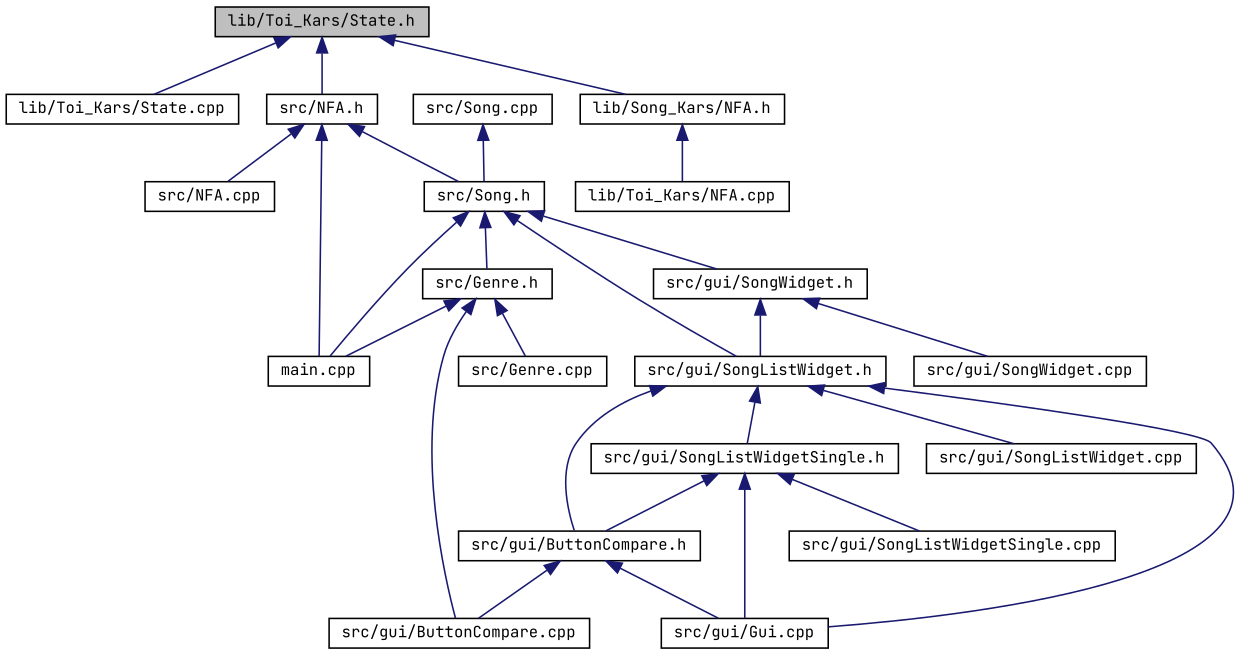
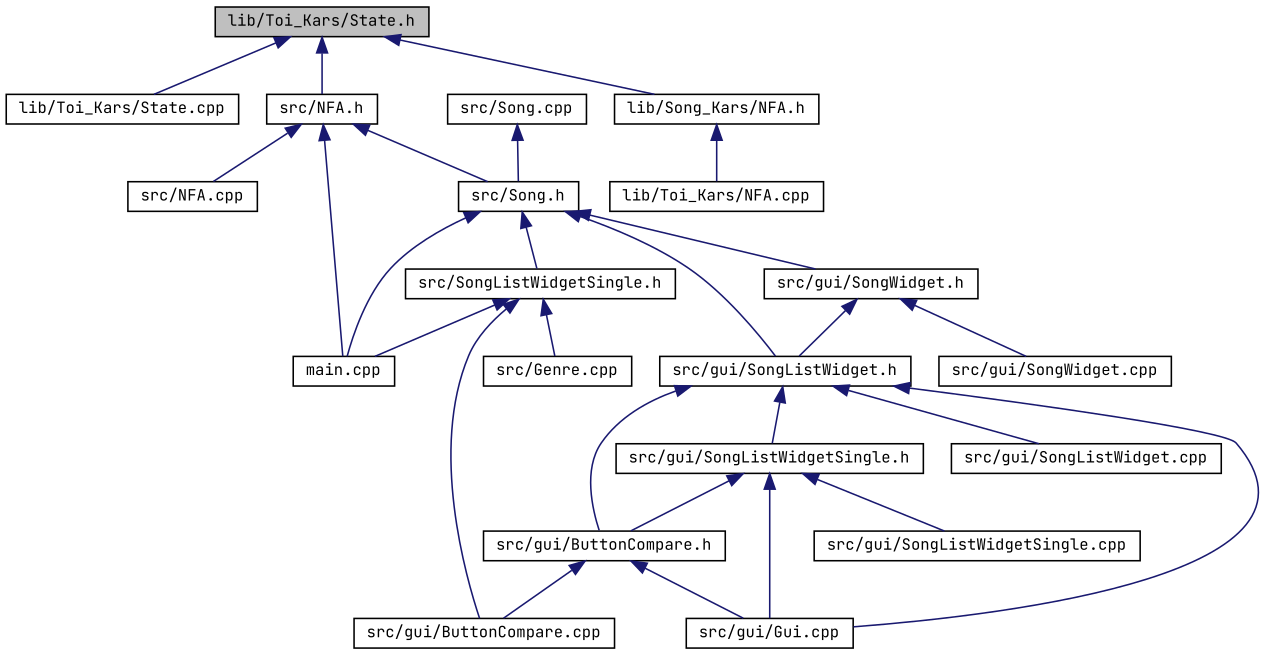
  digraph {
    fontname="JetBrains Mono"
    node [color=black fillcolor=white fontname="JetBrains Mono" fontsize=10 shape=record style=filled]
    edge [color=midnightblue dir=back fontname="JetBrains Mono" fontsize=10 labelfontname=Helvetica labelfontsize=10 style=solid]
    n1 [fillcolor=grey75 fontcolor=black height=0.2 label="lib/Toi_Kars/State.h" width=0.4]
    n2 [height=0.2 label="lib/Song_Kars/NFA.h" width=0.4]
    n3 [height=0.2 label="lib/Toi_Kars/State.cpp" width=0.4]
    n4 [height=0.2 label="src/NFA.h" width=0.4]
    n5 [height=0.2 label="lib/Toi_Kars/NFA.cpp" width=0.4]
    n6 [height=0.2 label="main.cpp" width=0.4]
    n7 [height=0.2 label="src/Song.h" width=0.4]
    n8 [height=0.2 label="src/NFA.cpp" width=0.4]
-   n9 [height=0.2 label="src/Genre.h" width=0.4]
+   n9 [height=0.2 label="src/SongListWidgetSingle.h" width=0.4]
    n10 [height=0.2 label="src/gui/SongListWidget.h" width=0.4]
    n11 [height=0.2 label="src/gui/SongWidget.h" width=0.4]
    n12 [height=0.2 label="src/Genre.cpp" width=0.4]
    n13 [height=0.2 label="src/gui/ButtonCompare.cpp" width=0.4]
    n14 [height=0.2 label="src/gui/ButtonCompare.h" width=0.4]
    n15 [height=0.2 label="src/gui/Gui.cpp" width=0.4]
    n16 [height=0.2 label="src/gui/SongListWidgetSingle.h" width=0.4]
    n17 [height=0.2 label="src/gui/SongListWidget.cpp" width=0.4]
    n18 [height=0.2 label="src/gui/SongWidget.cpp" width=0.4]
    n19 [height=0.2 label="src/Song.cpp" width=0.4]
    n20 [height=0.2 label="src/gui/SongListWidgetSingle.cpp" width=0.4]
    n1 -> n2
    n1 -> n3
    n1 -> n4
    n2 -> n5
    n4 -> n6
    n4 -> n7
    n4 -> n8
    n7 -> n6
    n7 -> n9
    n7 -> n10
    n7 -> n11
    n9 -> n6
    n9 -> n12
    n9 -> n13
    n10 -> n14
    n10 -> n15
    n10 -> n16
    n10 -> n17
    n11 -> n10
    n11 -> n18
    n14 -> n13
    n14 -> n15
    n16 -> n14
    n16 -> n15
    n16 -> n20
    n19 -> n7
  }
